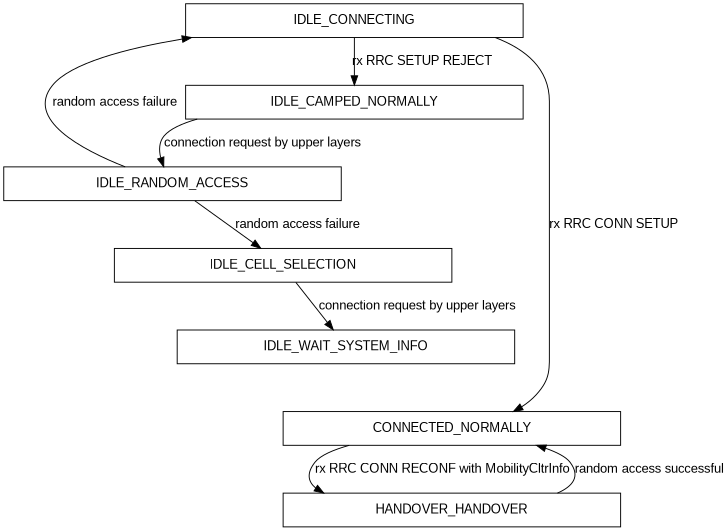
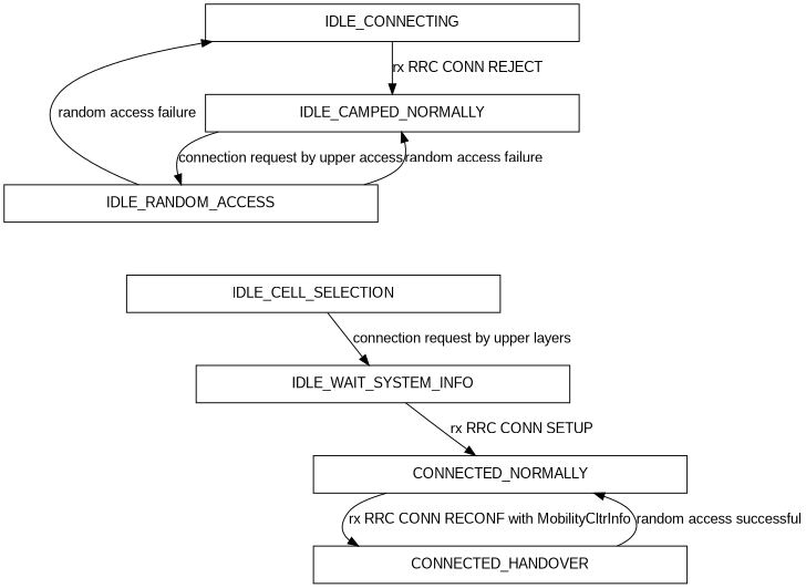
  digraph {
    fontname="Liberation Sans"
    node [fontname="Liberation Sans" shape=box]
    edge [fontname="Liberation Sans"]
    IDLE_CELL_SELECTION [width=5]
    IDLE_WAIT_SYSTEM_INFO [width=5]
    IDLE_CAMPED_NORMALLY [width=5]
    IDLE_RANDOM_ACCESS [width=5]
    IDLE_CONNECTING [width=5]
    CONNECTED_NORMALLY [width=5]
-   CONNECTED_HANDOVER [width=5 label=HANDOVER_HANDOVER]
+   CONNECTED_HANDOVER [width=5]
    IDLE_CELL_SELECTION -> IDLE_WAIT_SYSTEM_INFO [label="connection request by upper layers"]
-   IDLE_CAMPED_NORMALLY -> IDLE_RANDOM_ACCESS [label="connection request by upper layers"]
-   IDLE_RANDOM_ACCESS -> IDLE_CELL_SELECTION [label="random access failure"]
+   IDLE_CAMPED_NORMALLY -> IDLE_RANDOM_ACCESS [label="connection request by upper access"]
+   IDLE_RANDOM_ACCESS -> IDLE_CAMPED_NORMALLY [label="random access failure"]
    IDLE_RANDOM_ACCESS -> IDLE_CONNECTING [label="random access failure"]
-   IDLE_CONNECTING -> IDLE_CAMPED_NORMALLY [label="rx RRC SETUP REJECT"]
-   IDLE_CONNECTING -> CONNECTED_NORMALLY [label="rx RRC CONN SETUP"]
+   IDLE_CONNECTING -> IDLE_CAMPED_NORMALLY [label="rx RRC CONN REJECT"]
+   IDLE_WAIT_SYSTEM_INFO -> CONNECTED_NORMALLY [label="rx RRC CONN SETUP"]
    CONNECTED_NORMALLY -> CONNECTED_HANDOVER [label="rx RRC CONN RECONF with MobilityCltrInfo"]
    CONNECTED_HANDOVER -> CONNECTED_NORMALLY [label="random access successful"]
  }
